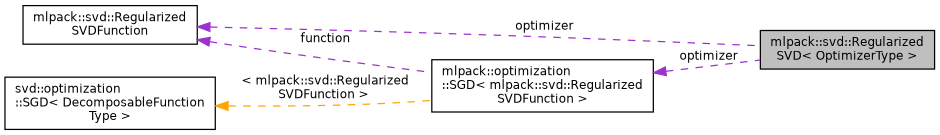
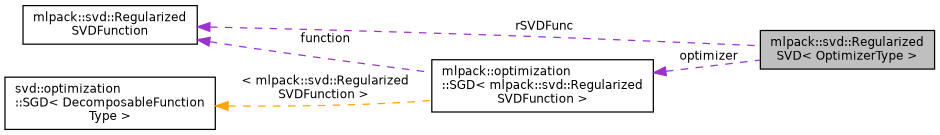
  digraph {
    rankdir=LR
    node [color=black fillcolor=white fontname=Helvetica fontsize=10 shape=record style=filled]
    edge [color=darkorchid3 dir=back fontname=Helvetica fontsize=10 labelfontname=Helvetica labelfontsize=10 style=dashed]
    n1 [fillcolor=grey75 fontcolor=black height=0.2 label="mlpack::svd::Regularized\lSVD\< OptimizerType \>" width=0.4]
    n2 [height=0.2 label="mlpack::svd::Regularized\lSVDFunction" width=0.4]
    n3 [height=0.2 label="mlpack::optimization\l::SGD\< mlpack::svd::Regularized\lSVDFunction \>" width=0.4]
    n4 [height=0.2 label="svd::optimization\l::SGD\< DecomposableFunction\lType \>" width=0.4]
-   n2 -> n1 [label=" optimizer"]
+   n2 -> n1 [label=" rSVDFunc"]
    n2 -> n3 [label=" function"]
    n3 -> n1 [label=" optimizer"]
    n4 -> n3 [color=orange label=" \< mlpack::svd::Regularized\lSVDFunction \>"]
  }
